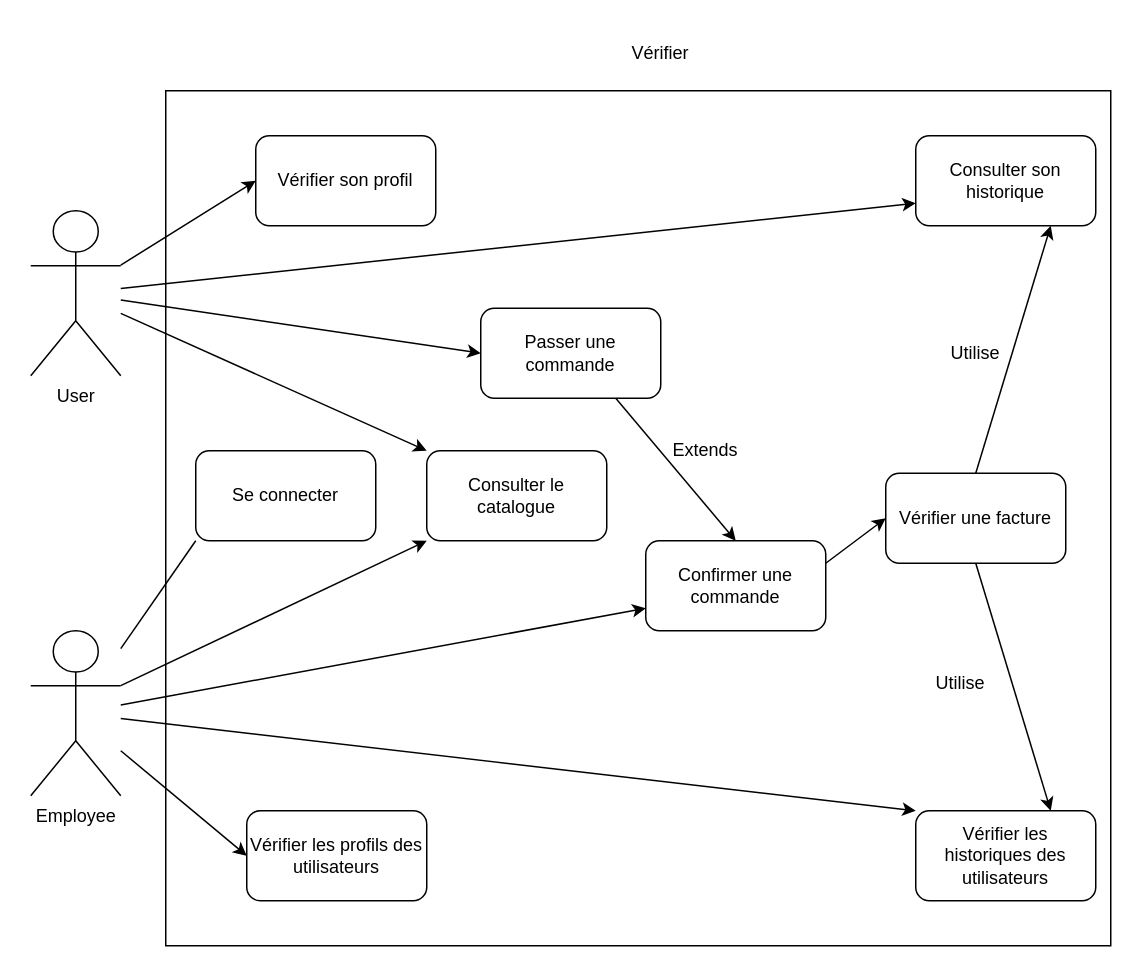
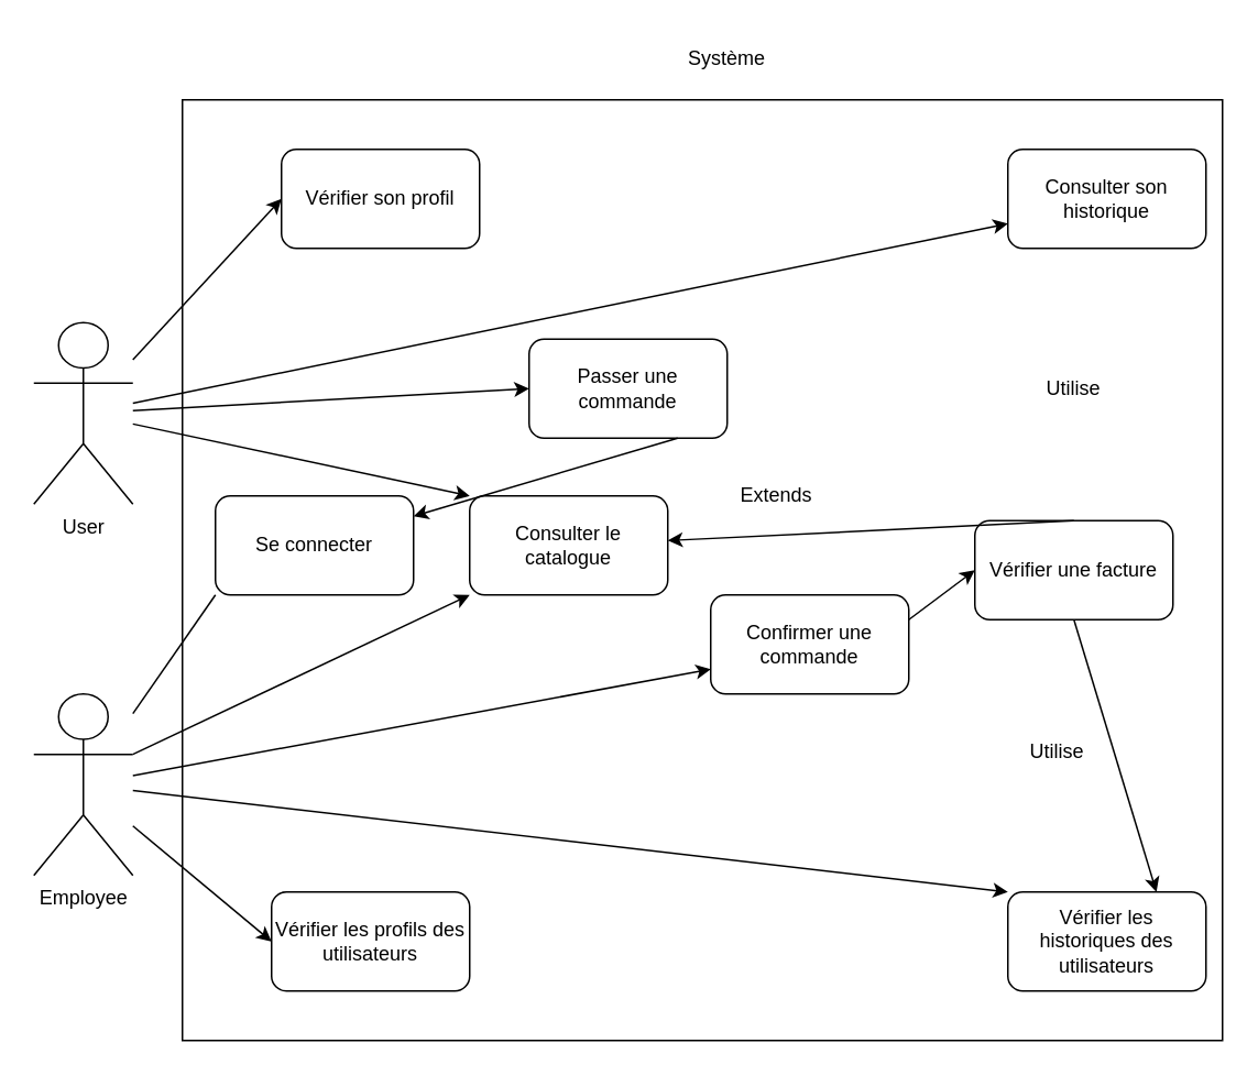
  <mxCell id="0" />
  <mxCell id="1" parent="0" />
- <mxCell id="2" value="User" style="shape=umlActor;verticalLabelPosition=bottom;verticalAlign=top;html=1;outlineConnect=0;" parent="1" vertex="1"><mxGeometry x="20" y="140" width="60" height="110" as="geometry" /></mxCell>
+ <mxCell id="2" value="User" style="shape=umlActor;verticalLabelPosition=bottom;verticalAlign=top;html=1;outlineConnect=0;" parent="1" vertex="1"><mxGeometry x="20" y="195" width="60" height="110" as="geometry" /></mxCell>
  <mxCell id="3" value="Employee" style="shape=umlActor;verticalLabelPosition=bottom;verticalAlign=top;html=1;outlineConnect=0;" parent="1" vertex="1"><mxGeometry x="20" y="420" width="60" height="110" as="geometry" /></mxCell>
  <mxCell id="4" value="" style="rounded=0;whiteSpace=wrap;html=1;" parent="1" vertex="1"><mxGeometry x="110" y="60" width="630" height="570" as="geometry" /></mxCell>
  <mxCell id="5" value="" style="endArrow=classic;html=1;rounded=0;entryX=0;entryY=0.5;entryDx=0;entryDy=0;" parent="1" source="2" target="6" edge="1"><mxGeometry width="50" height="50" relative="1" as="geometry"><mxPoint x="390" y="320" as="sourcePoint" /><mxPoint x="180" y="160" as="targetPoint" /></mxGeometry></mxCell>
  <mxCell id="6" value="Vérifier son profil" style="rounded=1;whiteSpace=wrap;html=1;" parent="1" vertex="1"><mxGeometry x="170" y="90" width="120" height="60" as="geometry" /></mxCell>
  <mxCell id="7" value="Vérifier les profils des utilisateurs" style="rounded=1;whiteSpace=wrap;html=1;" parent="1" vertex="1"><mxGeometry x="164" y="540" width="120" height="60" as="geometry" /></mxCell>
  <mxCell id="8" value="Consulter le catalogue" style="rounded=1;whiteSpace=wrap;html=1;" parent="1" vertex="1"><mxGeometry x="284" y="300" width="120" height="60" as="geometry" /></mxCell>
  <mxCell id="9" value="Vérifier les historiques des utilisateurs" style="rounded=1;whiteSpace=wrap;html=1;" parent="1" vertex="1"><mxGeometry x="610" y="540" width="120" height="60" as="geometry" /></mxCell>
  <mxCell id="10" value="" style="endArrow=classic;html=1;rounded=0;entryX=0;entryY=0.5;entryDx=0;entryDy=0;" parent="1" source="3" target="7" edge="1"><mxGeometry width="50" height="50" relative="1" as="geometry"><mxPoint x="340" y="270" as="sourcePoint" /><mxPoint x="390" y="220" as="targetPoint" /></mxGeometry></mxCell>
  <mxCell id="11" value="" style="endArrow=classic;html=1;rounded=0;entryX=0;entryY=0;entryDx=0;entryDy=0;" parent="1" source="3" target="9" edge="1"><mxGeometry width="50" height="50" relative="1" as="geometry"><mxPoint x="90" y="494" as="sourcePoint" /><mxPoint x="210" y="530" as="targetPoint" /></mxGeometry></mxCell>
  <mxCell id="12" value="" style="endArrow=classic;html=1;rounded=0;entryX=0;entryY=0;entryDx=0;entryDy=0;" parent="1" source="2" target="8" edge="1"><mxGeometry width="50" height="50" relative="1" as="geometry"><mxPoint x="340" y="370" as="sourcePoint" /><mxPoint x="390" y="320" as="targetPoint" /></mxGeometry></mxCell>
  <mxCell id="13" value="" style="endArrow=classic;html=1;rounded=0;entryX=0;entryY=1;entryDx=0;entryDy=0;exitX=1;exitY=0.333;exitDx=0;exitDy=0;exitPerimeter=0;" parent="1" source="3" target="8" edge="1"><mxGeometry width="50" height="50" relative="1" as="geometry"><mxPoint x="340" y="370" as="sourcePoint" /><mxPoint x="390" y="320" as="targetPoint" /></mxGeometry></mxCell>
  <mxCell id="14" value="" style="endArrow=classic;html=1;rounded=0;entryX=0;entryY=0.5;entryDx=0;entryDy=0;" parent="1" source="2" target="15" edge="1"><mxGeometry width="50" height="50" relative="1" as="geometry"><mxPoint x="340" y="370" as="sourcePoint" /><mxPoint x="100" y="220" as="targetPoint" /></mxGeometry></mxCell>
  <mxCell id="15" value="Passer une commande" style="rounded=1;whiteSpace=wrap;html=1;" parent="1" vertex="1"><mxGeometry x="320" y="205" width="120" height="60" as="geometry" /></mxCell>
  <mxCell id="16" value="Consulter son historique" style="rounded=1;whiteSpace=wrap;html=1;" parent="1" vertex="1"><mxGeometry x="610" y="90" width="120" height="60" as="geometry" /></mxCell>
  <mxCell id="17" value="" style="endArrow=classic;html=1;rounded=0;entryX=0;entryY=0.75;entryDx=0;entryDy=0;" parent="1" source="2" target="16" edge="1"><mxGeometry width="50" height="50" relative="1" as="geometry"><mxPoint x="340" y="370" as="sourcePoint" /><mxPoint x="390" y="320" as="targetPoint" /></mxGeometry></mxCell>
- <mxCell id="18" value="Vérifier" style="text;html=1;strokeColor=none;fillColor=none;align=center;verticalAlign=middle;whiteSpace=wrap;rounded=0;" parent="1" vertex="1"><mxGeometry x="330" width="220" height="30" as="geometry" y="20" /></mxCell>
+ <mxCell id="18" value="Système" style="text;html=1;strokeColor=none;fillColor=none;align=center;verticalAlign=middle;whiteSpace=wrap;rounded=0;" parent="1" vertex="1"><mxGeometry x="330" width="220" height="30" as="geometry" y="20" /></mxCell>
  <mxCell id="19" value="Confirmer une commande" style="rounded=1;whiteSpace=wrap;html=1;" parent="1" vertex="1"><mxGeometry x="430" y="360" width="120" height="60" as="geometry" /></mxCell>
  <mxCell id="20" value="" style="endArrow=classic;html=1;rounded=0;entryX=0;entryY=0.75;entryDx=0;entryDy=0;" parent="1" source="3" target="19" edge="1"><mxGeometry width="50" height="50" relative="1" as="geometry"><mxPoint x="340" y="370" as="sourcePoint" /><mxPoint x="390" y="320" as="targetPoint" /></mxGeometry></mxCell>
- <mxCell id="21" value="" style="endArrow=classic;html=1;rounded=0;exitX=0.75;exitY=1;exitDx=0;exitDy=0;entryX=0.5;entryY=0;entryDx=0;entryDy=0;" parent="1" source="15" target="19" edge="1"><mxGeometry width="50" height="50" relative="1" as="geometry"><mxPoint x="340" y="370" as="sourcePoint" /><mxPoint x="390" y="320" as="targetPoint" /></mxGeometry></mxCell>
+ <mxCell id="21" value="" style="endArrow=classic;html=1;rounded=0;exitX=0.75;exitY=1;exitDx=0;exitDy=0;" parent="1" source="15" target="29" edge="1"><mxGeometry width="50" height="50" relative="1" as="geometry"><mxPoint x="340" y="370" as="sourcePoint" /><mxPoint x="390" y="320" as="targetPoint" /></mxGeometry></mxCell>
  <mxCell id="22" value="Vérifier une facture" style="rounded=1;whiteSpace=wrap;html=1;" parent="1" vertex="1"><mxGeometry x="590" y="315" width="120" height="60" as="geometry" /></mxCell>
  <mxCell id="23" value="" style="endArrow=classic;html=1;rounded=0;entryX=0;entryY=0.5;entryDx=0;entryDy=0;exitX=1;exitY=0.25;exitDx=0;exitDy=0;" parent="1" source="19" target="22" edge="1"><mxGeometry width="50" height="50" relative="1" as="geometry"><mxPoint x="340" y="370" as="sourcePoint" /><mxPoint x="390" y="320" as="targetPoint" /></mxGeometry></mxCell>
  <mxCell id="24" value="" style="endArrow=classic;html=1;rounded=0;entryX=0.75;entryY=0;entryDx=0;entryDy=0;exitX=0.5;exitY=1;exitDx=0;exitDy=0;" parent="1" source="22" target="9" edge="1"><mxGeometry width="50" height="50" relative="1" as="geometry"><mxPoint x="340" y="370" as="sourcePoint" /><mxPoint x="390" y="320" as="targetPoint" /></mxGeometry></mxCell>
- <mxCell id="25" value="" style="endArrow=classic;html=1;rounded=0;exitX=0.5;exitY=0;exitDx=0;exitDy=0;entryX=0.75;entryY=1;entryDx=0;entryDy=0;" parent="1" source="22" target="16" edge="1"><mxGeometry width="50" height="50" relative="1" as="geometry"><mxPoint x="590" y="385" as="sourcePoint" /><mxPoint x="600" y="550" as="targetPoint" /></mxGeometry></mxCell>
+ <mxCell id="25" value="" style="endArrow=classic;html=1;rounded=0;exitX=0.5;exitY=0;exitDx=0;exitDy=0;" parent="1" source="22" target="8" edge="1"><mxGeometry width="50" height="50" relative="1" as="geometry"><mxPoint x="590" y="385" as="sourcePoint" /><mxPoint x="600" y="550" as="targetPoint" /></mxGeometry></mxCell>
  <mxCell id="26" value="Utilise" style="text;html=1;strokeColor=none;fillColor=none;align=center;verticalAlign=middle;whiteSpace=wrap;rounded=0;" parent="1" vertex="1"><mxGeometry x="620" y="220" width="60" height="30" as="geometry" /></mxCell>
  <mxCell id="27" value="Utilise" style="text;html=1;strokeColor=none;fillColor=none;align=center;verticalAlign=middle;whiteSpace=wrap;rounded=0;" parent="1" vertex="1"><mxGeometry x="610" y="440" width="60" height="30" as="geometry" /></mxCell>
  <mxCell id="28" value="Extends" style="text;html=1;strokeColor=none;fillColor=none;align=center;verticalAlign=middle;whiteSpace=wrap;rounded=0;" parent="1" vertex="1"><mxGeometry x="440" y="285" width="60" height="30" as="geometry" /></mxCell>
  <mxCell id="29" value="Se connecter" style="rounded=1;whiteSpace=wrap;html=1;" parent="1" vertex="1"><mxGeometry x="130" y="300" width="120" height="60" as="geometry" /></mxCell>
  <mxCell id="30" value="" style="endArrow=none;html=1;rounded=0;entryX=0;entryY=1;entryDx=0;entryDy=0;" parent="1" source="3" target="29" edge="1"><mxGeometry width="50" height="50" relative="1" as="geometry"><mxPoint x="90" y="467" as="sourcePoint" /><mxPoint x="294" y="370" as="targetPoint" /></mxGeometry></mxCell>
